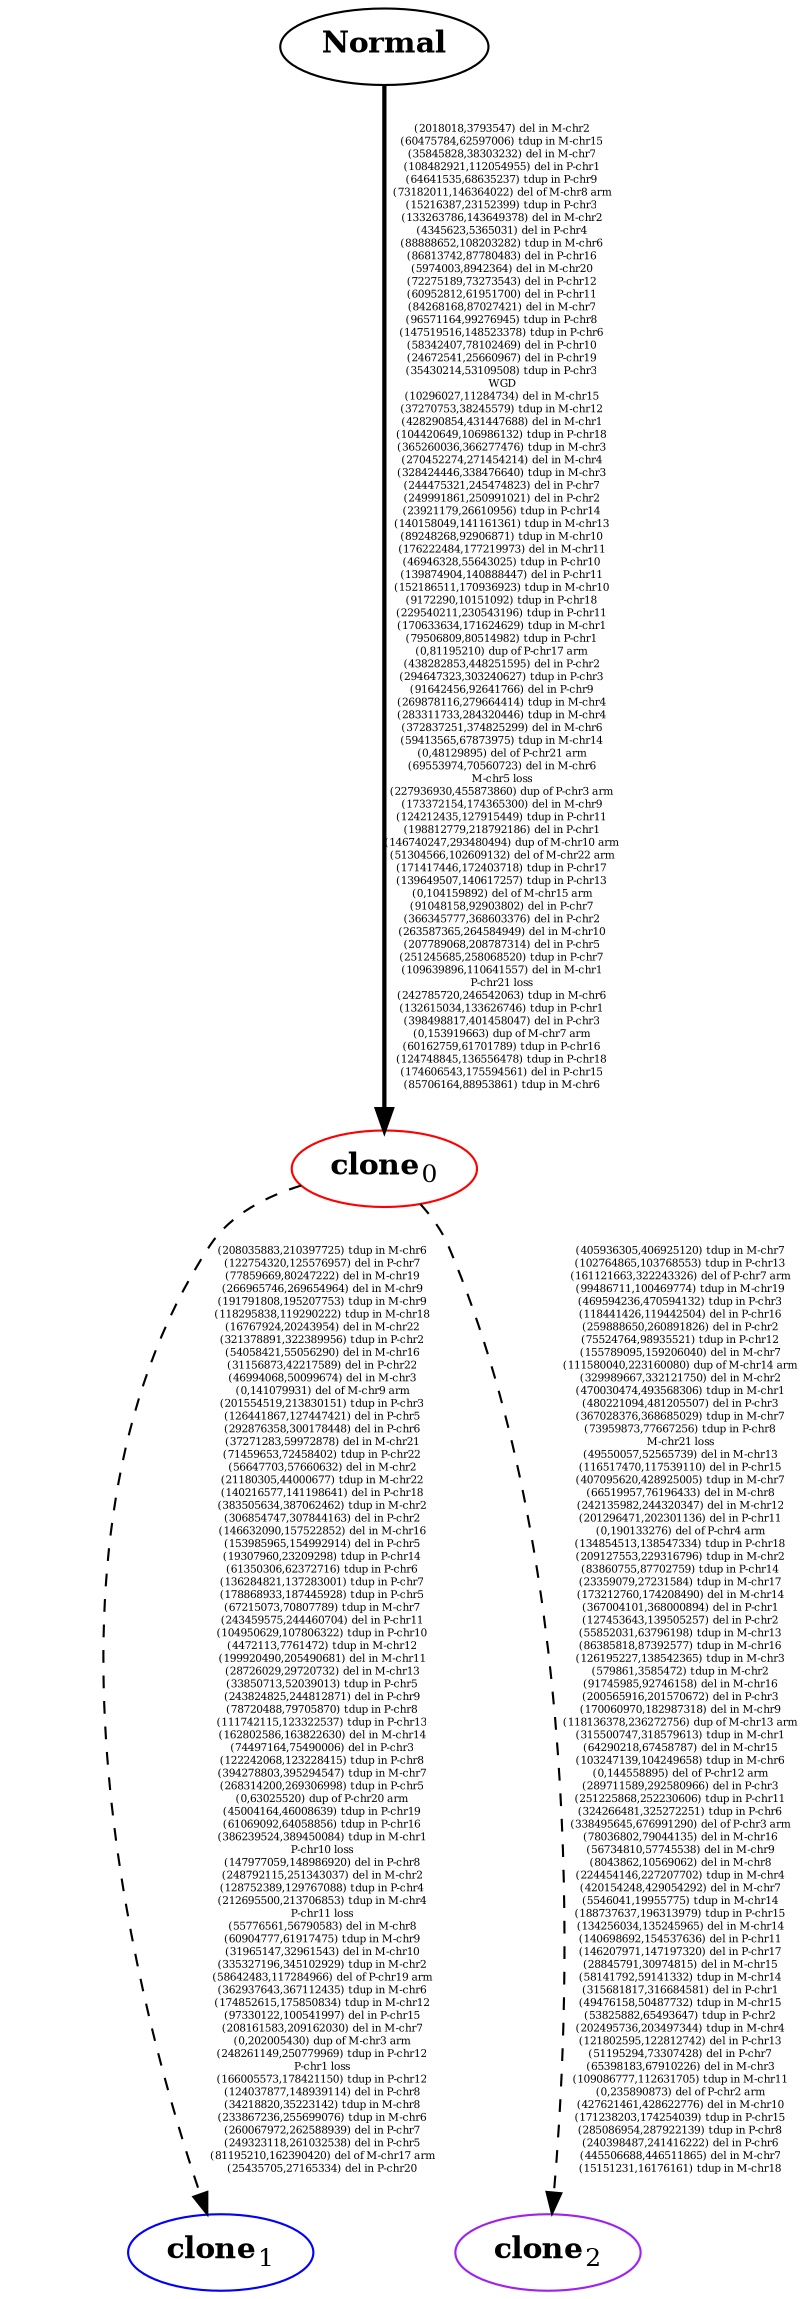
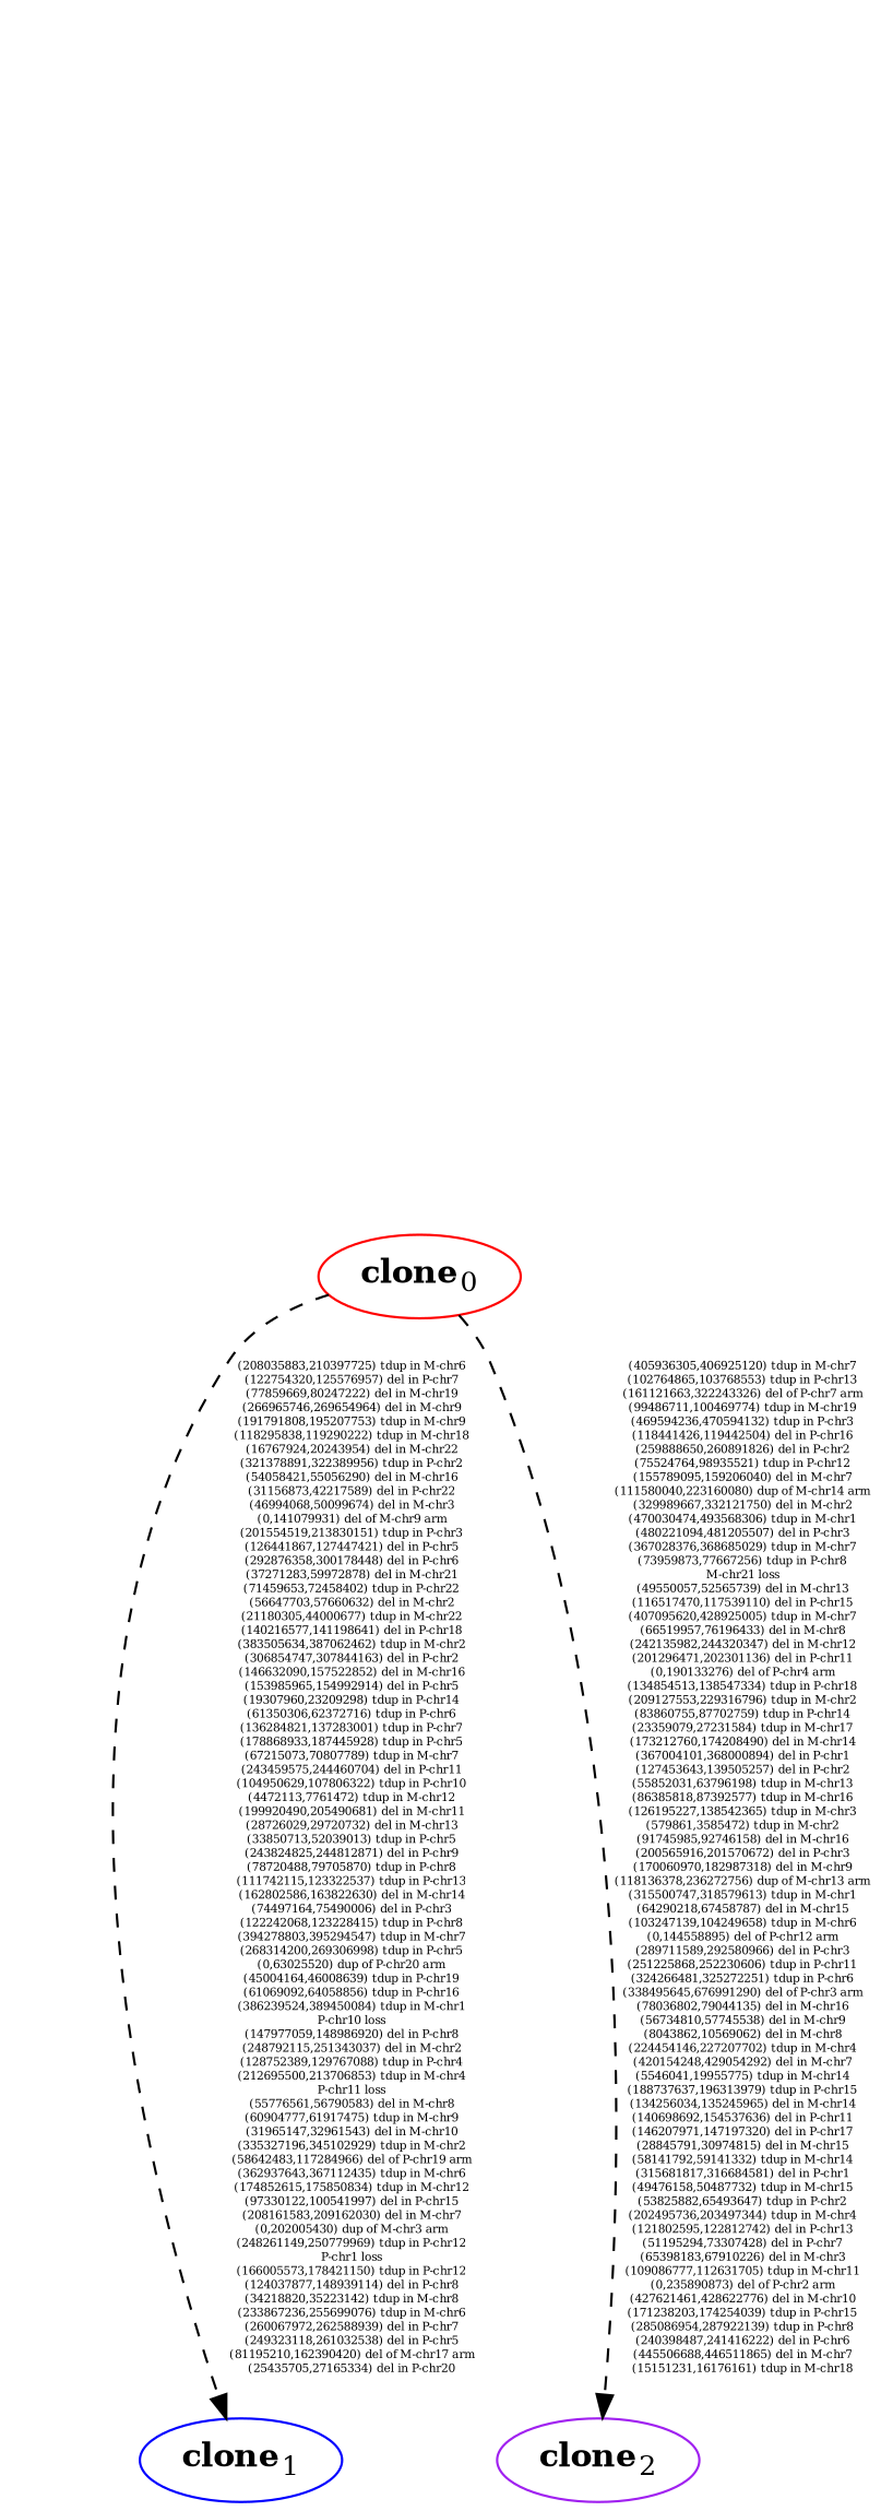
  digraph {
    nodesep=0.6
    splines=true
    edge [fixedsize=true fontsize=5 style=dashed]
    n1 [color=blue label=<<B>clone</B><SUB>1</SUB>>]
    n2 [color=purple label=<<B>clone</B><SUB>2</SUB>>]
-   n3 [color=black label=<<B>Normal</B>>]
    n4 [color=red label=<<B>clone</B><SUB>0</SUB>>]
    subgraph sub_1 {
-     n3
      n4
      subgraph sub_2 {
        rank=same
        n1
        n2
      }
    }
-   n3 -> n4 [label="(2018018,3793547) del in M-chr2\n(60475784,62597006) tdup in M-chr15\n(35845828,38303232) del in M-chr7\n(108482921,112054955) del in P-chr1\n(64641535,68635237) tdup in P-chr9\n(73182011,146364022) del of M-chr8 arm\n(15216387,23152399) tdup in P-chr3\n(133263786,143649378) del in M-chr2\n(4345623,5365031) del in P-chr4\n(88888652,108203282) tdup in M-chr6\n(86813742,87780483) del in P-chr16\n(5974003,8942364) del in M-chr20\n(72275189,73273543) del in P-chr12\n(60952812,61951700) del in P-chr11\n(84268168,87027421) del in M-chr7\n(96571164,99276945) tdup in P-chr8\n(147519516,148523378) tdup in P-chr6\n(58342407,78102469) del in P-chr10\n(24672541,25660967) del in P-chr19\n(35430214,53109508) tdup in P-chr3\nWGD\n(10296027,11284734) del in M-chr15\n(37270753,38245579) tdup in M-chr12\n(428290854,431447688) del in M-chr1\n(104420649,106986132) tdup in P-chr18\n(365260036,366277476) tdup in M-chr3\n(270452274,271454214) del in M-chr4\n(328424446,338476640) tdup in M-chr3\n(244475321,245474823) del in P-chr7\n(249991861,250991021) del in P-chr2\n(23921179,26610956) tdup in P-chr14\n(140158049,141161361) tdup in M-chr13\n(89248268,92906871) tdup in M-chr10\n(176222484,177219973) del in M-chr11\n(46946328,55643025) tdup in P-chr10\n(139874904,140888447) del in P-chr11\n(152186511,170936923) tdup in M-chr10\n(9172290,10151092) tdup in P-chr18\n(229540211,230543196) tdup in P-chr11\n(170633634,171624629) tdup in M-chr1\n(79506809,80514982) tdup in P-chr1\n(0,81195210) dup of P-chr17 arm\n(438282853,448251595) del in P-chr2\n(294647323,303240627) tdup in P-chr3\n(91642456,92641766) del in P-chr9\n(269878116,279664414) tdup in M-chr4\n(283311733,284320446) tdup in M-chr4\n(372837251,374825299) del in M-chr6\n(59413565,67873975) tdup in M-chr14\n(0,48129895) del of P-chr21 arm\n(69553974,70560723) del in M-chr6\nM-chr5 loss\n(227936930,455873860) dup of P-chr3 arm\n(173372154,174365300) del in M-chr9\n(124212435,127915449) tdup in P-chr11\n(198812779,218792186) del in P-chr1\n(146740247,293480494) dup of M-chr10 arm\n(51304566,102609132) del of M-chr22 arm\n(171417446,172403718) tdup in P-chr17\n(139649507,140617257) tdup in P-chr13\n(0,104159892) del of M-chr15 arm\n(91048158,92903802) del in P-chr7\n(366345777,368603376) del in P-chr2\n(263587365,264584949) del in M-chr10\n(207789068,208787314) del in P-chr5\n(251245685,258068520) tdup in P-chr7\n(109639896,110641557) del in M-chr1\nP-chr21 loss\n(242785720,246542063) tdup in M-chr6\n(132615034,133626746) tdup in P-chr1\n(398498817,401458047) del in P-chr3\n(0,153919663) dup of M-chr7 arm\n(60162759,61701789) tdup in P-chr16\n(124748845,136556478) tdup in P-chr18\n(174606543,175594561) del in P-chr15\n(85706164,88953861) tdup in M-chr6" style=bold]
    n4 -> n1 [label="(208035883,210397725) tdup in M-chr6\n(122754320,125576957) del in P-chr7\n(77859669,80247222) del in M-chr19\n(266965746,269654964) del in M-chr9\n(191791808,195207753) tdup in M-chr9\n(118295838,119290222) tdup in M-chr18\n(16767924,20243954) del in M-chr22\n(321378891,322389956) tdup in P-chr2\n(54058421,55056290) del in M-chr16\n(31156873,42217589) del in P-chr22\n(46994068,50099674) del in M-chr3\n(0,141079931) del of M-chr9 arm\n(201554519,213830151) tdup in P-chr3\n(126441867,127447421) del in P-chr5\n(292876358,300178448) del in P-chr6\n(37271283,59972878) del in M-chr21\n(71459653,72458402) tdup in P-chr22\n(56647703,57660632) del in M-chr2\n(21180305,44000677) tdup in M-chr22\n(140216577,141198641) del in P-chr18\n(383505634,387062462) tdup in M-chr2\n(306854747,307844163) del in P-chr2\n(146632090,157522852) del in M-chr16\n(153985965,154992914) del in P-chr5\n(19307960,23209298) tdup in P-chr14\n(61350306,62372716) tdup in P-chr6\n(136284821,137283001) tdup in P-chr7\n(178868933,187445928) tdup in P-chr5\n(67215073,70807789) tdup in M-chr7\n(243459575,244460704) del in P-chr11\n(104950629,107806322) tdup in P-chr10\n(4472113,7761472) tdup in M-chr12\n(199920490,205490681) del in M-chr11\n(28726029,29720732) del in M-chr13\n(33850713,52039013) tdup in P-chr5\n(243824825,244812871) del in P-chr9\n(78720488,79705870) tdup in P-chr8\n(111742115,123322537) tdup in P-chr13\n(162802586,163822630) del in M-chr14\n(74497164,75490006) del in P-chr3\n(122242068,123228415) tdup in P-chr8\n(394278803,395294547) tdup in M-chr7\n(268314200,269306998) tdup in P-chr5\n(0,63025520) dup of P-chr20 arm\n(45004164,46008639) tdup in P-chr19\n(61069092,64058856) tdup in P-chr16\n(386239524,389450084) tdup in M-chr1\nP-chr10 loss\n(147977059,148986920) del in P-chr8\n(248792115,251343037) del in M-chr2\n(128752389,129767088) tdup in P-chr4\n(212695500,213706853) tdup in M-chr4\nP-chr11 loss\n(55776561,56790583) del in M-chr8\n(60904777,61917475) tdup in M-chr9\n(31965147,32961543) del in M-chr10\n(335327196,345102929) tdup in M-chr2\n(58642483,117284966) del of P-chr19 arm\n(362937643,367112435) tdup in M-chr6\n(174852615,175850834) tdup in M-chr12\n(97330122,100541997) del in P-chr15\n(208161583,209162030) del in M-chr7\n(0,202005430) dup of M-chr3 arm\n(248261149,250779969) tdup in P-chr12\nP-chr1 loss\n(166005573,178421150) tdup in P-chr12\n(124037877,148939114) del in P-chr8\n(34218820,35223142) tdup in M-chr8\n(233867236,255699076) tdup in M-chr6\n(260067972,262588939) del in P-chr7\n(249323118,261032538) del in P-chr5\n(81195210,162390420) del of M-chr17 arm\n(25435705,27165334) del in P-chr20"]
    n4 -> n2 [label="(405936305,406925120) tdup in M-chr7\n(102764865,103768553) tdup in P-chr13\n(161121663,322243326) del of P-chr7 arm\n(99486711,100469774) tdup in M-chr19\n(469594236,470594132) tdup in P-chr3\n(118441426,119442504) del in P-chr16\n(259888650,260891826) del in P-chr2\n(75524764,98935521) tdup in P-chr12\n(155789095,159206040) del in M-chr7\n(111580040,223160080) dup of M-chr14 arm\n(329989667,332121750) del in M-chr2\n(470030474,493568306) tdup in M-chr1\n(480221094,481205507) del in P-chr3\n(367028376,368685029) tdup in M-chr7\n(73959873,77667256) tdup in P-chr8\nM-chr21 loss\n(49550057,52565739) del in M-chr13\n(116517470,117539110) del in P-chr15\n(407095620,428925005) tdup in M-chr7\n(66519957,76196433) del in M-chr8\n(242135982,244320347) del in M-chr12\n(201296471,202301136) del in P-chr11\n(0,190133276) del of P-chr4 arm\n(134854513,138547334) tdup in P-chr18\n(209127553,229316796) tdup in M-chr2\n(83860755,87702759) tdup in P-chr14\n(23359079,27231584) tdup in M-chr17\n(173212760,174208490) del in M-chr14\n(367004101,368000894) del in P-chr1\n(127453643,139505257) del in P-chr2\n(55852031,63796198) tdup in M-chr13\n(86385818,87392577) tdup in M-chr16\n(126195227,138542365) tdup in M-chr3\n(579861,3585472) tdup in M-chr2\n(91745985,92746158) del in M-chr16\n(200565916,201570672) del in P-chr3\n(170060970,182987318) del in M-chr9\n(118136378,236272756) dup of M-chr13 arm\n(315500747,318579613) tdup in M-chr1\n(64290218,67458787) del in M-chr15\n(103247139,104249658) tdup in M-chr6\n(0,144558895) del of P-chr12 arm\n(289711589,292580966) del in P-chr3\n(251225868,252230606) tdup in P-chr11\n(324266481,325272251) tdup in P-chr6\n(338495645,676991290) del of P-chr3 arm\n(78036802,79044135) del in M-chr16\n(56734810,57745538) del in M-chr9\n(8043862,10569062) del in M-chr8\n(224454146,227207702) tdup in M-chr4\n(420154248,429054292) del in M-chr7\n(5546041,19955775) tdup in M-chr14\n(188737637,196313979) tdup in P-chr15\n(134256034,135245965) del in M-chr14\n(140698692,154537636) del in P-chr11\n(146207971,147197320) del in P-chr17\n(28845791,30974815) del in M-chr15\n(58141792,59141332) tdup in M-chr14\n(315681817,316684581) del in P-chr1\n(49476158,50487732) tdup in M-chr15\n(53825882,65493647) tdup in P-chr2\n(202495736,203497344) tdup in M-chr4\n(121802595,122812742) del in P-chr13\n(51195294,73307428) del in P-chr7\n(65398183,67910226) del in M-chr3\n(109086777,112631705) tdup in M-chr11\n(0,235890873) del of P-chr2 arm\n(427621461,428622776) del in M-chr10\n(171238203,174254039) tdup in P-chr15\n(285086954,287922139) tdup in P-chr8\n(240398487,241416222) del in P-chr6\n(445506688,446511865) del in M-chr7\n(15151231,16176161) tdup in M-chr18"]
  }
